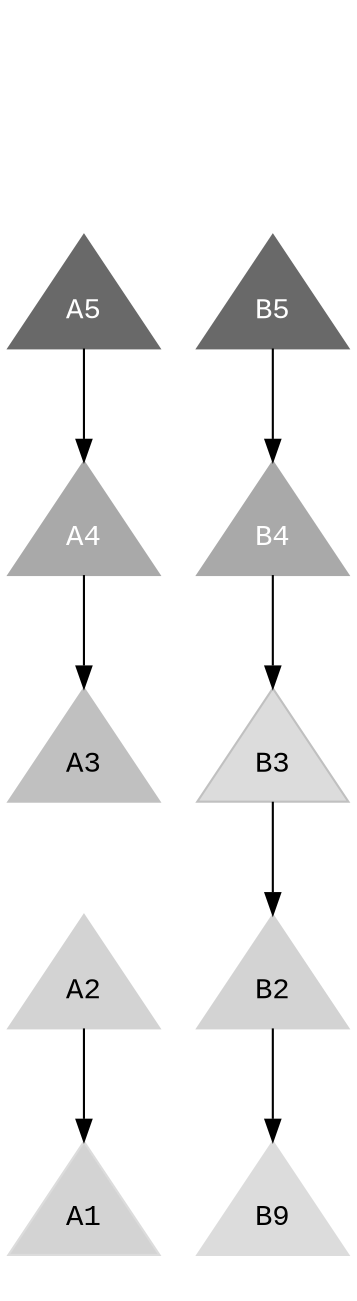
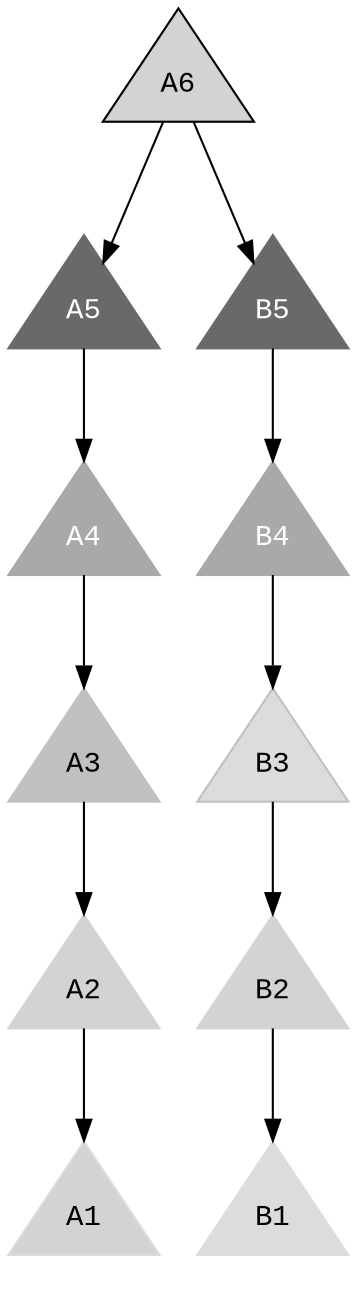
  digraph {
    fontname="Liberation Mono"
    rankdir=TD
    node [fixedsize=true fontname="Liberation Mono" regular=true shape=triangle style=filled color=dimgray]
    edge [fontname="Liberation Mono"]
+   A6 [width=1 color=""]
    A5 [fontcolor=white width=1]
    B5 [fontcolor=white width=1]
    A4 [color=darkgray fontcolor=white width=1]
    B4 [color=darkgray fontcolor=white width=1]
    A3 [color=gray width=1]
    A2 [color=lightgray width=1]
    A1 [color=gainsboro fillcolor=lightgray width=1]
    B3 [color=gray fillcolor=gainsboro width=1]
    B2 [color=lightgray width=1]
-   B1 [color=gainsboro width=1 label=B9]
+   B1 [color=gainsboro width=1]
+   A6 -> A5
+   A6 -> B5
    A5 -> A4
    B5 -> B4
    A4 -> A3
    B4 -> B3
+   A3 -> A2
    A2 -> A1
    B3 -> B2
    B2 -> B1
  }
